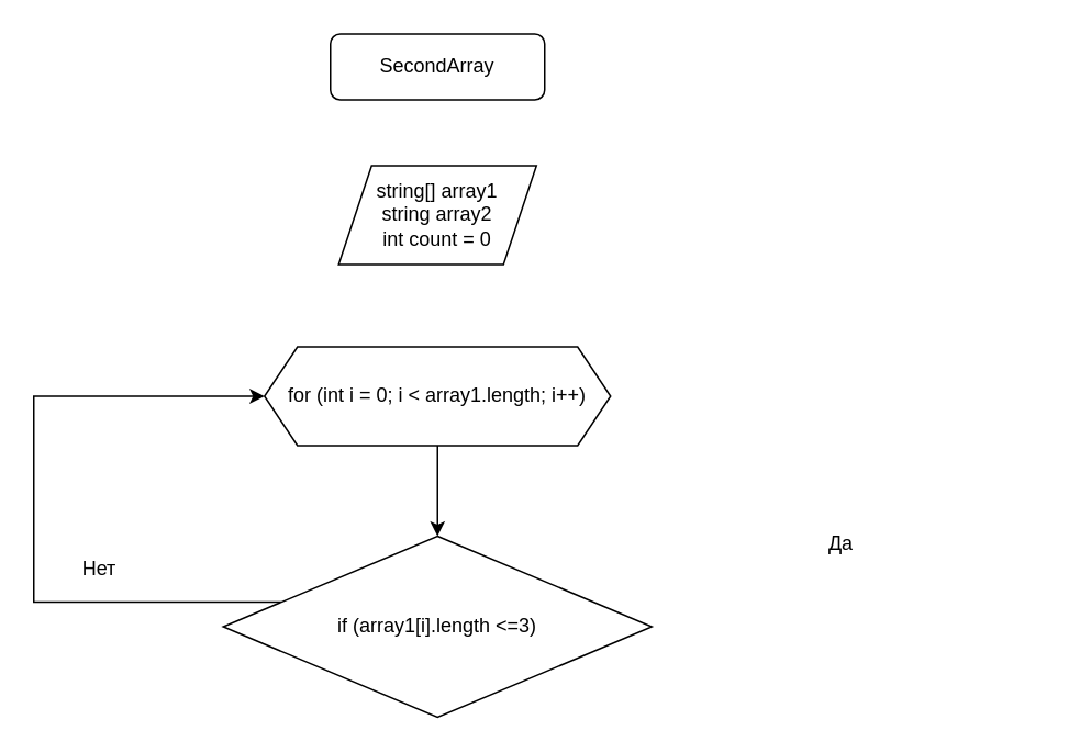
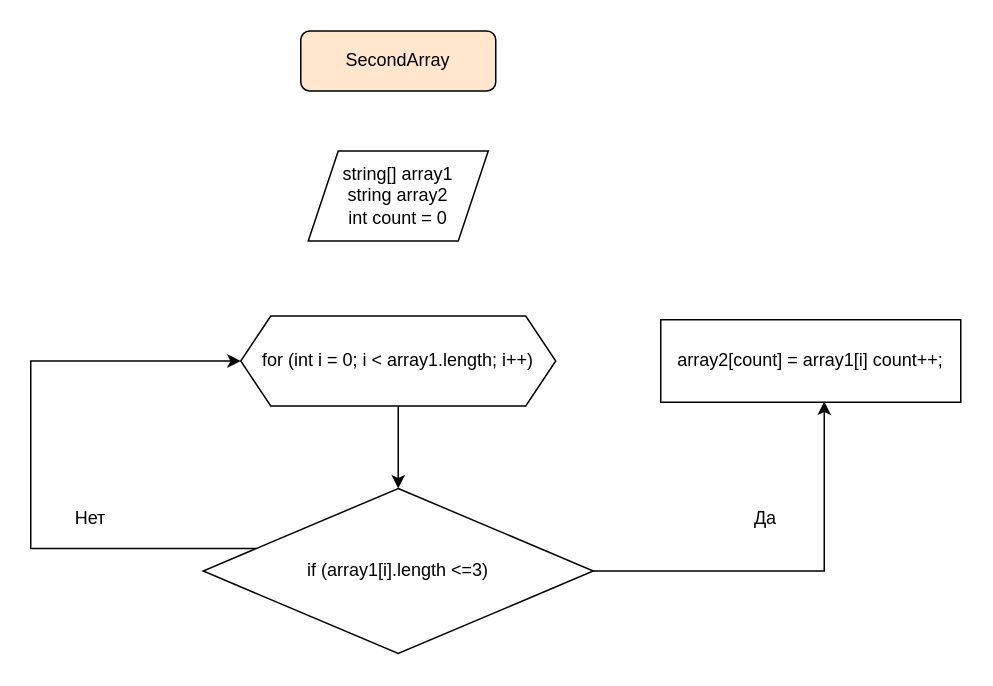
  <mxCell id="0" />
  <mxCell id="1" parent="0" />
- <mxCell id="2" value="SecondArray" style="rounded=1;whiteSpace=wrap;html=1;" vertex="1" parent="1"><mxGeometry x="200" y="20" width="130" height="40" as="geometry" /></mxCell>
+ <mxCell id="2" value="SecondArray" style="rounded=1;whiteSpace=wrap;html=1;fillColor=#ffe6cc;" vertex="1" parent="1"><mxGeometry x="200" y="20" width="130" height="40" as="geometry" /></mxCell>
  <mxCell id="3" value="string[] array1&lt;br&gt;string array2&lt;br&gt;int count = 0" style="shape=parallelogram;perimeter=parallelogramPerimeter;whiteSpace=wrap;html=1;fixedSize=1;" vertex="1" parent="1"><mxGeometry x="205" y="100" width="120" height="60" as="geometry" /></mxCell>
  <mxCell id="4" value="" style="edgeStyle=orthogonalEdgeStyle;rounded=0;orthogonalLoop=1;jettySize=auto;html=1;" edge="1" parent="1" source="5" target="8"><mxGeometry relative="1" as="geometry" /></mxCell>
  <mxCell id="5" value="for (int i = 0; i &amp;lt; array1.length; i++)" style="shape=hexagon;perimeter=hexagonPerimeter2;whiteSpace=wrap;html=1;fixedSize=1;" vertex="1" parent="1"><mxGeometry x="160" y="210" width="210" height="60" as="geometry" /></mxCell>
+ <mxCell id="6" style="edgeStyle=orthogonalEdgeStyle;rounded=0;orthogonalLoop=1;jettySize=auto;html=1;entryX=0.545;entryY=0.991;entryDx=0;entryDy=0;entryPerimeter=0;" edge="1" parent="1" source="8" target="9"><mxGeometry relative="1" as="geometry" /></mxCell>
  <mxCell id="7" style="edgeStyle=orthogonalEdgeStyle;rounded=0;orthogonalLoop=1;jettySize=auto;html=1;entryX=0;entryY=0.5;entryDx=0;entryDy=0;" edge="1" parent="1" source="8" target="5"><mxGeometry relative="1" as="geometry"><mxPoint x="50" y="230" as="targetPoint" /><Array as="points"><mxPoint x="20" y="365" /><mxPoint x="20" y="240" /></Array></mxGeometry></mxCell>
  <mxCell id="8" value="if (array1[i].length &amp;lt;=3)" style="rhombus;whiteSpace=wrap;html=1;" vertex="1" parent="1"><mxGeometry x="135" y="325" width="260" height="110" as="geometry" /></mxCell>
- <mxCell id="10" value="Да" style="text;html=1;strokeColor=none;fillColor=none;align=center;verticalAlign=middle;whiteSpace=wrap;rounded=0;" vertex="1" parent="1"><mxGeometry x="480" y="315" width="60" height="30" as="geometry" /></mxCell>
+ <mxCell id="9" value="array2[count] = array1[i] count++;" style="rounded=0;whiteSpace=wrap;html=1;" vertex="1" parent="1"><mxGeometry x="440" y="212.5" width="200" height="55" as="geometry" /></mxCell>
+ <mxCell id="10" value="Да" style="text;html=1;strokeColor=none;fillColor=none;align=center;verticalAlign=middle;whiteSpace=wrap;rounded=0;" vertex="1" parent="1"><mxGeometry x="480" y="330" width="60" height="30" as="geometry" /></mxCell>
  <mxCell id="11" value="Нет" style="text;html=1;strokeColor=none;fillColor=none;align=center;verticalAlign=middle;whiteSpace=wrap;rounded=0;" vertex="1" parent="1"><mxGeometry x="30" y="330" width="60" height="30" as="geometry" /></mxCell>
